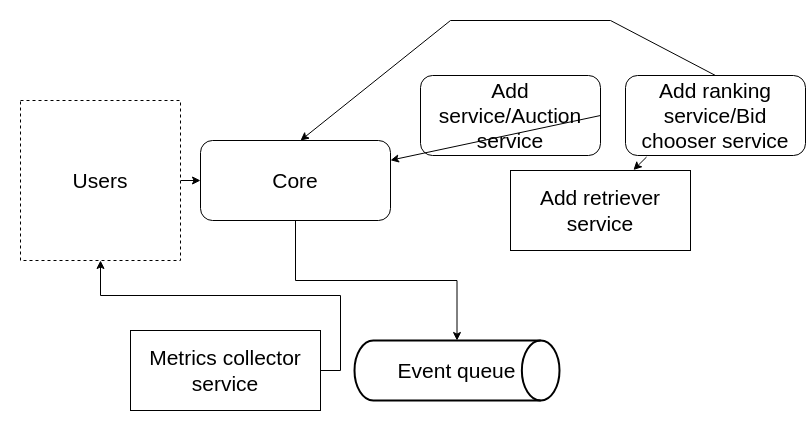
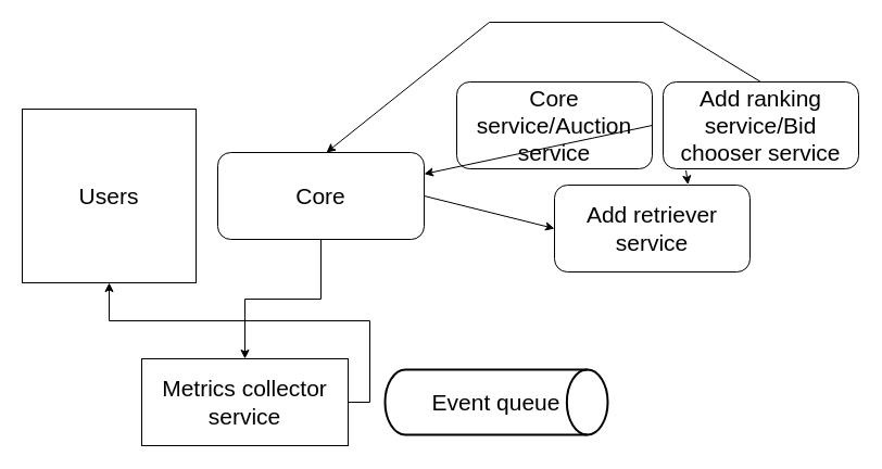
  <mxCell id="0" />
  <mxCell id="1" parent="0" />
- <mxCell id="2" style="edgeStyle=orthogonalEdgeStyle;rounded=0;orthogonalLoop=1;jettySize=auto;html=1;exitX=1;exitY=0.5;exitDx=0;exitDy=0;entryX=0;entryY=0.5;entryDx=0;entryDy=0;fontSize=21;" edge="1" parent="1" source="4" target="5"><mxGeometry relative="1" as="geometry" /></mxCell>
- <mxCell id="3" style="edgeStyle=orthogonalEdgeStyle;rounded=0;orthogonalLoop=1;jettySize=auto;html=1;exitX=0.5;exitY=1;exitDx=0;exitDy=0;fontSize=21;" edge="1" parent="1" source="5" target="14"><mxGeometry relative="1" as="geometry" /></mxCell>
- <mxCell id="4" value="&lt;font style=&quot;font-size: 21px;&quot;&gt;Users&lt;/font&gt;" style="whiteSpace=wrap;html=1;aspect=fixed;dashed=1;" vertex="1" parent="1"><mxGeometry x="20" y="100" width="160" height="160" as="geometry" /></mxCell>
+ <mxCell id="3" style="edgeStyle=orthogonalEdgeStyle;rounded=0;orthogonalLoop=1;jettySize=auto;html=1;exitX=0.5;exitY=1;exitDx=0;exitDy=0;fontSize=21;" edge="1" parent="1" source="5" target="13"><mxGeometry relative="1" as="geometry" /></mxCell>
+ <mxCell id="4" value="&lt;font style=&quot;font-size: 21px;&quot;&gt;Users&lt;/font&gt;" style="whiteSpace=wrap;html=1;aspect=fixed;" vertex="1" parent="1"><mxGeometry x="20" y="100" width="160" height="160" as="geometry" /></mxCell>
  <mxCell id="5" value="Core" style="rounded=1;whiteSpace=wrap;html=1;fontSize=21;" vertex="1" parent="1"><mxGeometry x="200" y="140" width="190" height="80" as="geometry" /></mxCell>
- <mxCell id="6" value="Add service/Auction service" style="rounded=1;whiteSpace=wrap;html=1;fontSize=21;fillColor=none;" vertex="1" parent="1"><mxGeometry x="420" y="75" width="180" height="80" as="geometry" /></mxCell>
- <mxCell id="7" value="Add ranking service/Bid chooser service" style="rounded=1;whiteSpace=wrap;html=1;fontSize=21;fillColor=none;" vertex="1" parent="1"><mxGeometry x="625" y="75" width="180" height="80" as="geometry" /></mxCell>
- <mxCell id="8" value="Add retriever service" style="whiteSpace=wrap;html=1;fontSize=21;fillColor=none;rounded=0;" vertex="1" parent="1"><mxGeometry x="510" y="170" width="180" height="80" as="geometry" /></mxCell>
+ <mxCell id="6" value="Core service/Auction service" style="rounded=1;whiteSpace=wrap;html=1;fontSize=21;fillColor=none;" vertex="1" parent="1"><mxGeometry x="420" y="75" width="180" height="80" as="geometry" /></mxCell>
+ <mxCell id="7" value="Add ranking service/Bid chooser service" style="rounded=1;whiteSpace=wrap;html=1;fontSize=21;fillColor=none;" vertex="1" parent="1"><mxGeometry x="610" y="75" width="180" height="80" as="geometry" /></mxCell>
+ <mxCell id="8" value="Add retriever service" style="rounded=1;whiteSpace=wrap;html=1;fontSize=21;fillColor=none;" vertex="1" parent="1"><mxGeometry x="510" y="170" width="180" height="80" as="geometry" /></mxCell>
+ <mxCell id="9" value="" style="endArrow=classic;html=1;rounded=0;fontSize=21;exitX=1;exitY=0.5;exitDx=0;exitDy=0;entryX=0;entryY=0.5;entryDx=0;entryDy=0;" edge="1" parent="1" source="5" target="8"><mxGeometry width="50" height="50" relative="1" as="geometry"><mxPoint x="280" y="310" as="sourcePoint" /><mxPoint x="404" y="179.355" as="targetPoint" /></mxGeometry></mxCell>
  <mxCell id="10" value="" style="endArrow=classic;html=1;rounded=0;fontSize=21;exitX=1;exitY=0.5;exitDx=0;exitDy=0;" edge="1" parent="1" source="6" target="5"><mxGeometry width="50" height="50" relative="1" as="geometry"><mxPoint x="420" y="350" as="sourcePoint" /><mxPoint x="470" y="300" as="targetPoint" /></mxGeometry></mxCell>
  <mxCell id="11" value="" style="endArrow=classic;html=1;rounded=0;fontSize=21;exitX=0.117;exitY=1.019;exitDx=0;exitDy=0;exitPerimeter=0;entryX=0.683;entryY=-0.006;entryDx=0;entryDy=0;entryPerimeter=0;" edge="1" parent="1" source="7" target="8"><mxGeometry width="50" height="50" relative="1" as="geometry"><mxPoint x="280" y="310" as="sourcePoint" /><mxPoint x="330" y="260" as="targetPoint" /></mxGeometry></mxCell>
  <mxCell id="12" style="edgeStyle=orthogonalEdgeStyle;rounded=0;orthogonalLoop=1;jettySize=auto;html=1;exitX=1;exitY=0.5;exitDx=0;exitDy=0;fontSize=21;" edge="1" parent="1" source="13" target="4"><mxGeometry relative="1" as="geometry" /></mxCell>
  <mxCell id="13" value="Metrics collector service" style="whiteSpace=wrap;html=1;fontSize=21;rounded=0;" vertex="1" parent="1"><mxGeometry x="130" y="330" width="190" height="80" as="geometry" /></mxCell>
  <mxCell id="14" value="Event queue" style="strokeWidth=2;html=1;shape=mxgraph.flowchart.direct_data;whiteSpace=wrap;fontSize=21;fillColor=none;" vertex="1" parent="1"><mxGeometry x="354" y="340" width="205" height="60" as="geometry" /></mxCell>
  <mxCell id="15" value="" style="endArrow=classic;html=1;rounded=0;fontSize=21;exitX=0.5;exitY=0;exitDx=0;exitDy=0;" edge="1" parent="1" source="7"><mxGeometry relative="1" as="geometry"><mxPoint x="370" y="270" as="sourcePoint" /><mxPoint x="300" y="140" as="targetPoint" /><Array as="points"><mxPoint x="610" y="20" /><mxPoint x="450" y="20" /><mxPoint x="300" y="140" /></Array></mxGeometry></mxCell>
